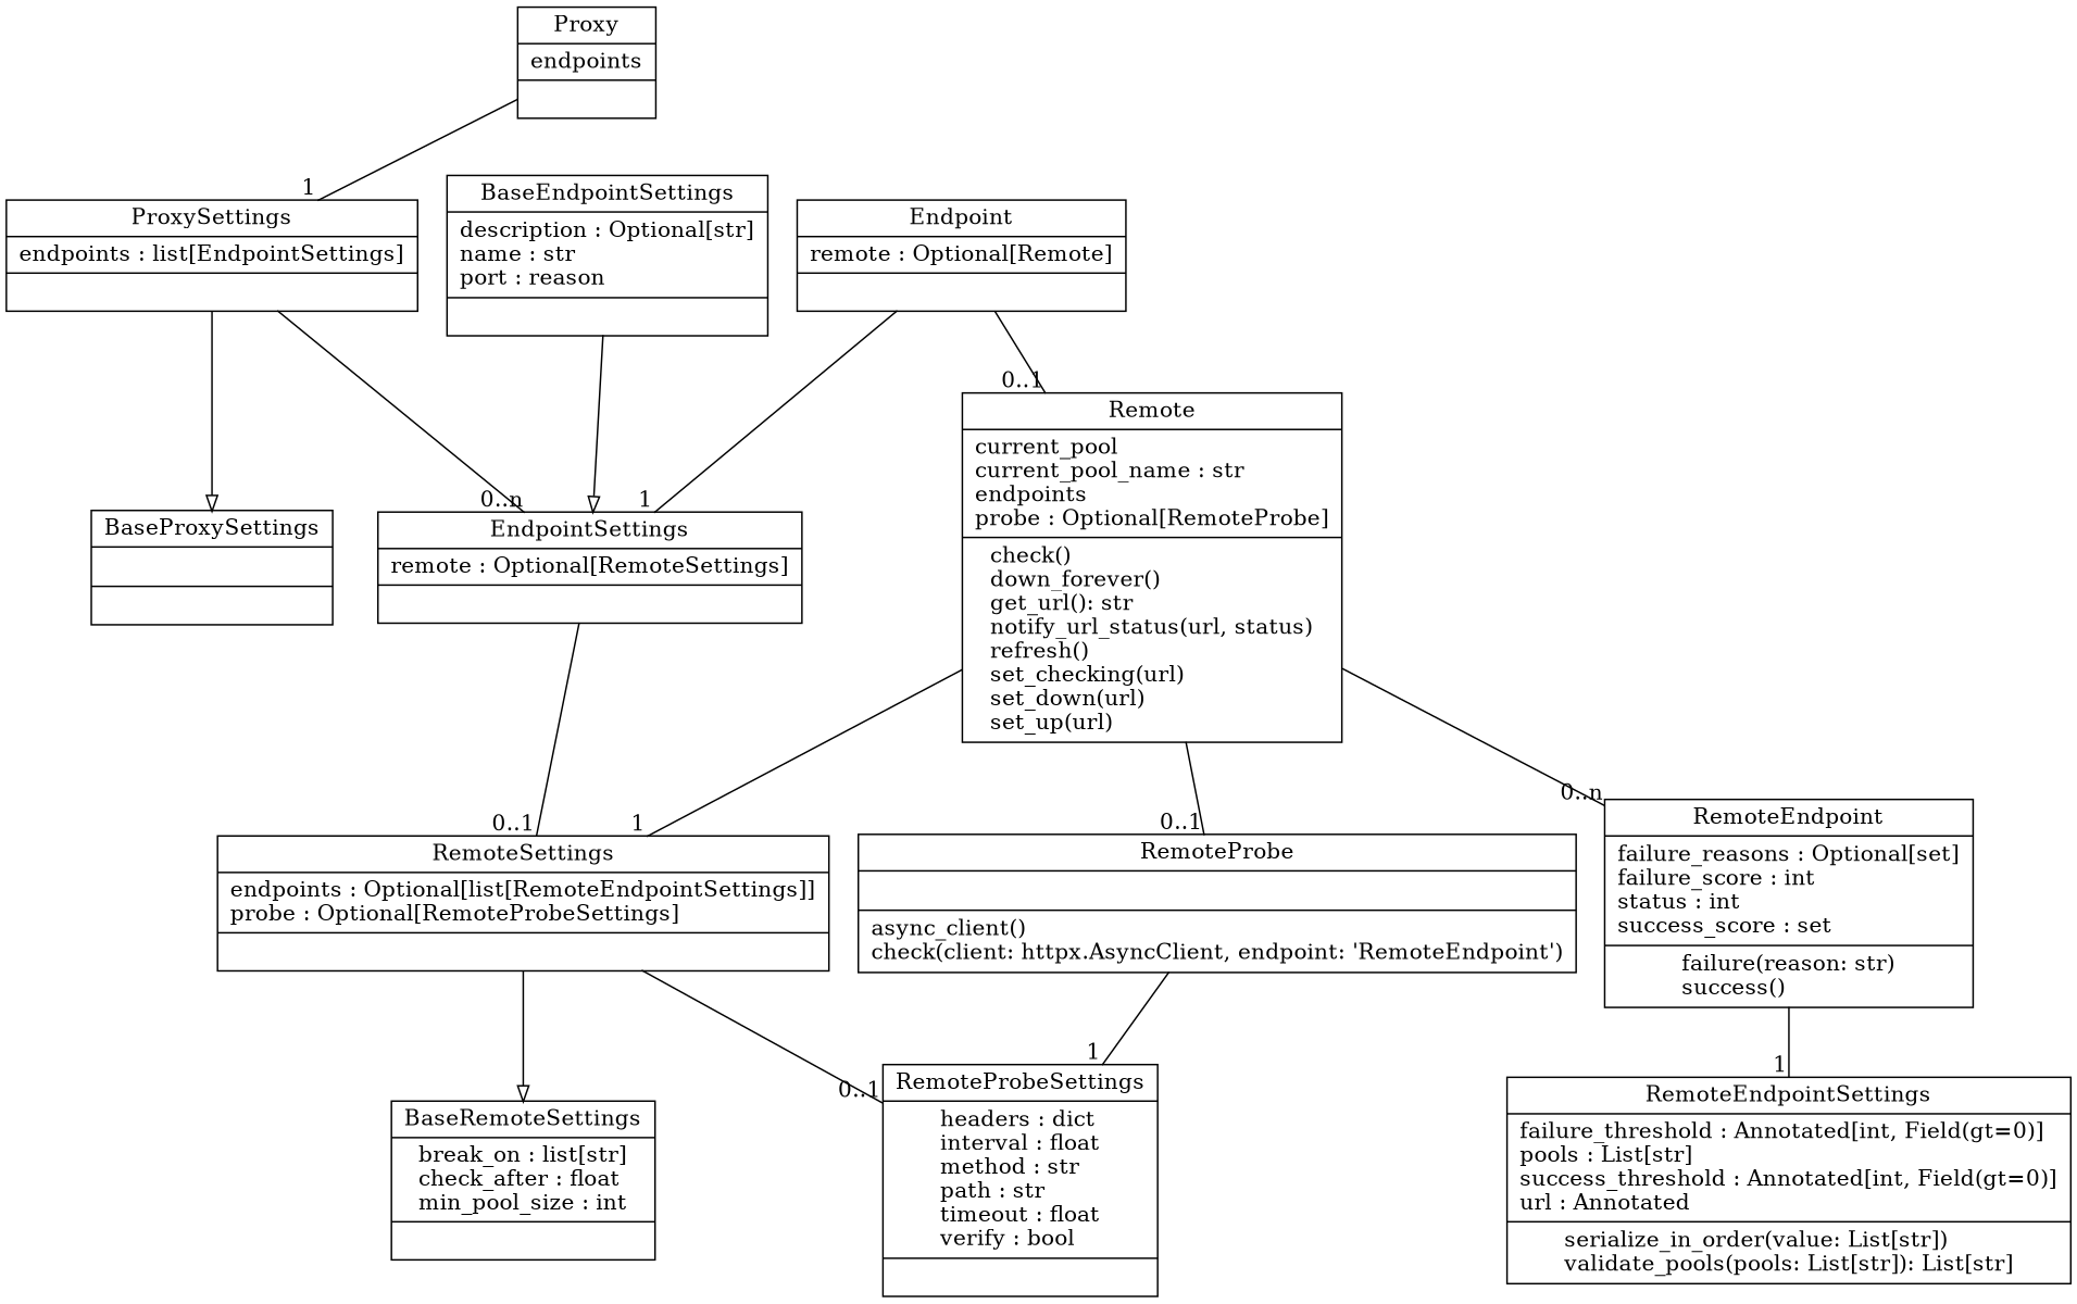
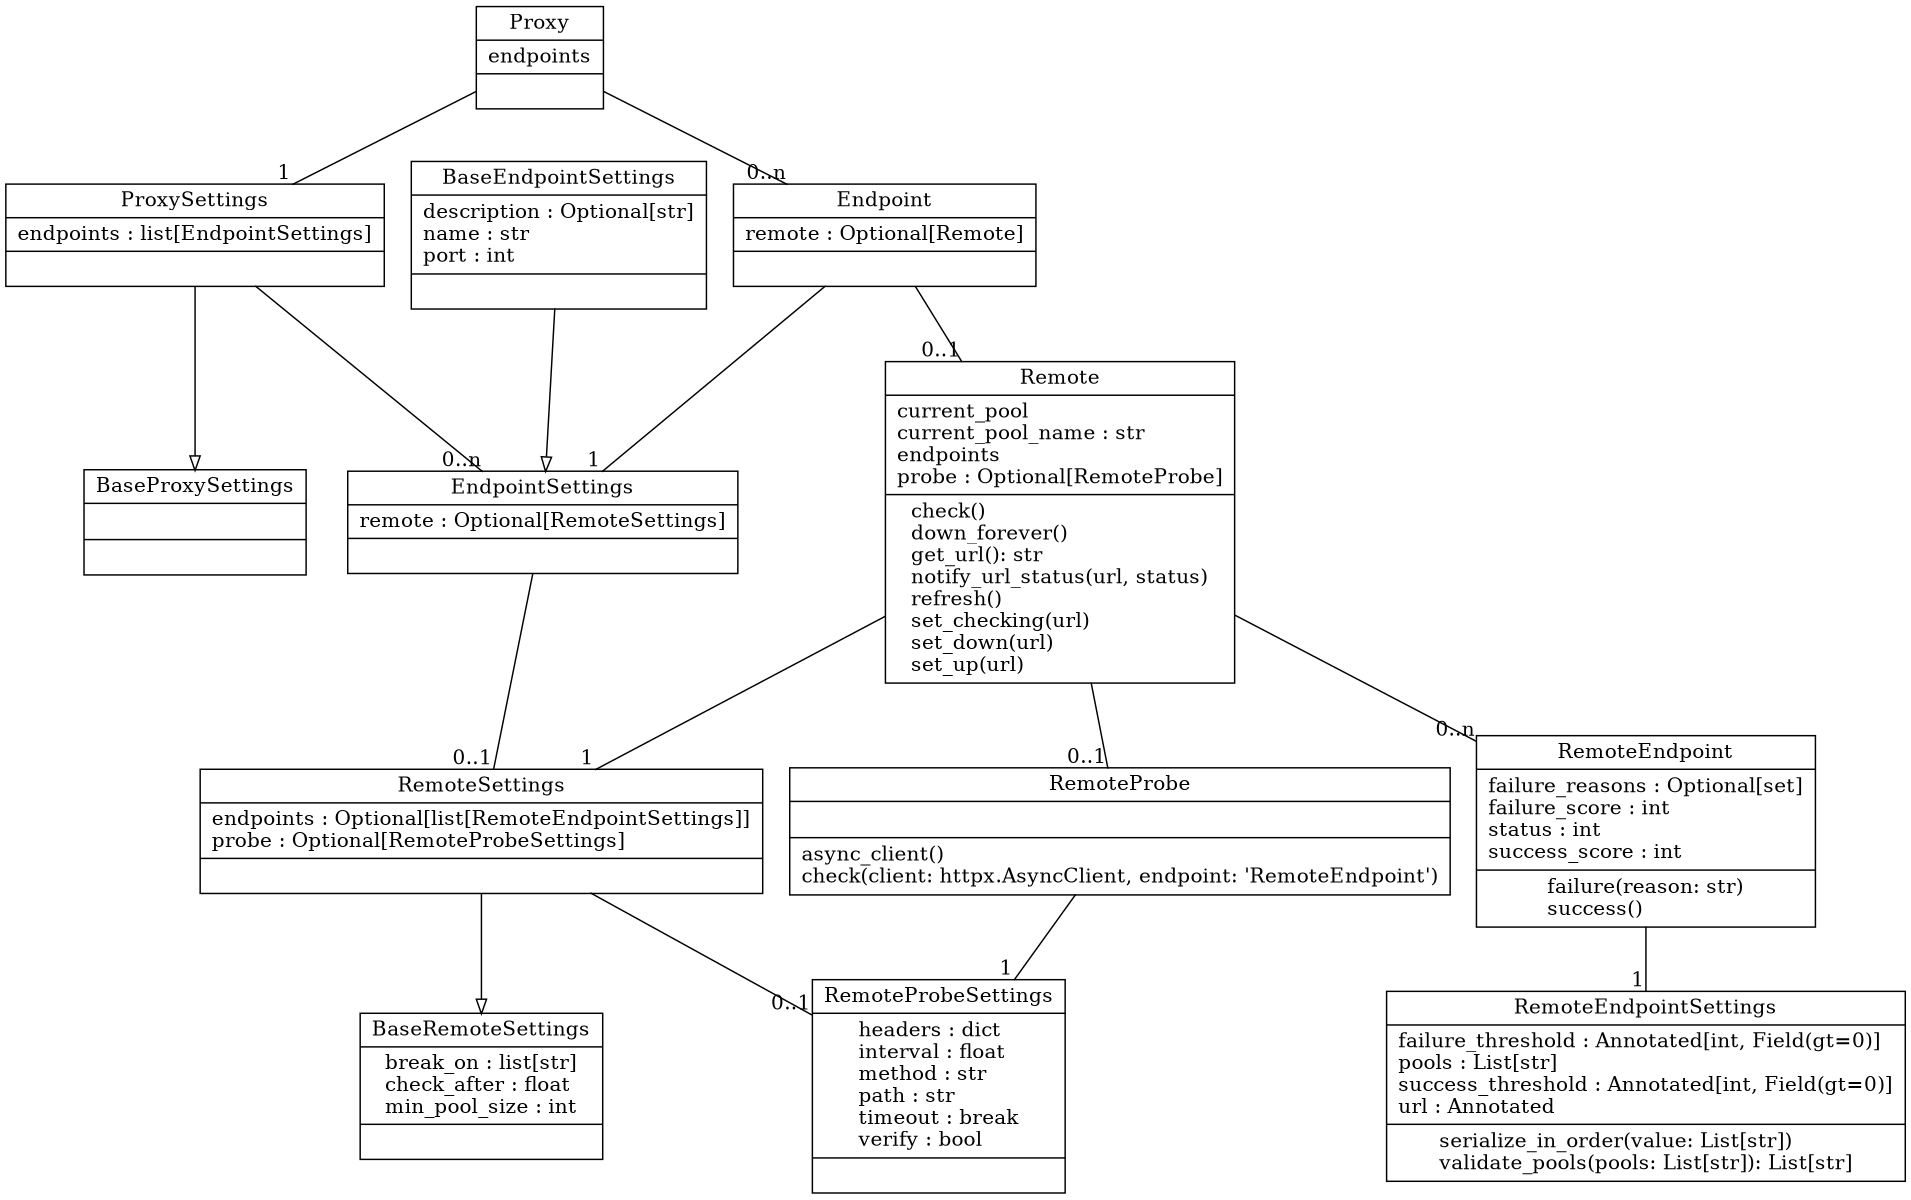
  digraph {
    rankdir=TB
    node [color=black fontcolor=black shape=record style=solid]
    edge [arrowhead=none headlabel=1]
    n1 [label=<{BaseProxySettings|<br ALIGN="LEFT"/>|}>]
    n2 [label=<{Proxy|endpoints<br ALIGN="LEFT"/>|}>]
    n3 [label=<{ProxySettings|endpoints : list[EndpointSettings]<br ALIGN="LEFT"/>|}>]
    n4 [label=<{Endpoint|remote : Optional[Remote]<br ALIGN="LEFT"/>|}>]
    n5 [label=<{EndpointSettings|remote : Optional[RemoteSettings]<br ALIGN="LEFT"/>|}>]
    n6 [label=<{Remote|current_pool<br ALIGN="LEFT"/>current_pool_name : str<br ALIGN="LEFT"/>endpoints<br ALIGN="LEFT"/>probe : Optional[RemoteProbe]<br ALIGN="LEFT"/>|check()<br ALIGN="LEFT"/>down_forever()<br ALIGN="LEFT"/>get_url(): str<br ALIGN="LEFT"/>notify_url_status(url, status)<br ALIGN="LEFT"/>refresh()<br ALIGN="LEFT"/>set_checking(url)<br ALIGN="LEFT"/>set_down(url)<br ALIGN="LEFT"/>set_up(url)<br ALIGN="LEFT"/>}>]
    n7 [label=<{RemoteSettings|endpoints : Optional[list[RemoteEndpointSettings]]<br ALIGN="LEFT"/>probe : Optional[RemoteProbeSettings]<br ALIGN="LEFT"/>|}>]
-   n8 [label=<{BaseEndpointSettings|description : Optional[str]<br ALIGN="LEFT"/>name : str<br ALIGN="LEFT"/>port : reason<br ALIGN="LEFT"/>|}>]
-   n9 [label=<{RemoteEndpoint|failure_reasons : Optional[set]<br ALIGN="LEFT"/>failure_score : int<br ALIGN="LEFT"/>status : int<br ALIGN="LEFT"/>success_score : set<br ALIGN="LEFT"/>|failure(reason: str)<br ALIGN="LEFT"/>success()<br ALIGN="LEFT"/>}>]
+   n8 [label=<{BaseEndpointSettings|description : Optional[str]<br ALIGN="LEFT"/>name : str<br ALIGN="LEFT"/>port : int<br ALIGN="LEFT"/>|}>]
+   n9 [label=<{RemoteEndpoint|failure_reasons : Optional[set]<br ALIGN="LEFT"/>failure_score : int<br ALIGN="LEFT"/>status : int<br ALIGN="LEFT"/>success_score : int<br ALIGN="LEFT"/>|failure(reason: str)<br ALIGN="LEFT"/>success()<br ALIGN="LEFT"/>}>]
    n10 [label=<{RemoteProbe|<br ALIGN="LEFT"/>|async_client()<br ALIGN="LEFT"/>check(client: httpx.AsyncClient, endpoint: 'RemoteEndpoint')<br ALIGN="LEFT"/>}>]
    n11 [label=<{BaseRemoteSettings|break_on : list[str]<br ALIGN="LEFT"/>check_after : float<br ALIGN="LEFT"/>min_pool_size : int<br ALIGN="LEFT"/>|}>]
-   n12 [label=<{RemoteProbeSettings|headers : dict<br ALIGN="LEFT"/>interval : float<br ALIGN="LEFT"/>method : str<br ALIGN="LEFT"/>path : str<br ALIGN="LEFT"/>timeout : float<br ALIGN="LEFT"/>verify : bool<br ALIGN="LEFT"/>|}>]
+   n12 [label=<{RemoteProbeSettings|headers : dict<br ALIGN="LEFT"/>interval : float<br ALIGN="LEFT"/>method : str<br ALIGN="LEFT"/>path : str<br ALIGN="LEFT"/>timeout : break<br ALIGN="LEFT"/>verify : bool<br ALIGN="LEFT"/>|}>]
    n13 [label=<{RemoteEndpointSettings|failure_threshold : Annotated[int, Field(gt=0)]<br ALIGN="LEFT"/>pools : List[str]<br ALIGN="LEFT"/>success_threshold : Annotated[int, Field(gt=0)]<br ALIGN="LEFT"/>url : Annotated<br ALIGN="LEFT"/>|serialize_in_order(value: List[str])<br ALIGN="LEFT"/>validate_pools(pools: List[str]): List[str]<br ALIGN="LEFT"/>}>]
    n2 -> n3
+   n2 -> n4 [headlabel="0..n"]
    n3 -> n1 [arrowhead=empty arrowtail=none headlabel=""]
    n3 -> n5 [headlabel="0..n"]
    n4 -> n5
    n4 -> n6 [headlabel="0..1"]
    n5 -> n7 [headlabel="0..1"]
    n6 -> n7
    n6 -> n9 [headlabel="0..n"]
    n6 -> n10 [headlabel="0..1"]
    n7 -> n11 [arrowhead=empty arrowtail=none headlabel=""]
    n7 -> n12 [headlabel="0..1"]
    n8 -> n5 [arrowhead=empty arrowtail=none headlabel=""]
    n9 -> n13
    n10 -> n12
  }
